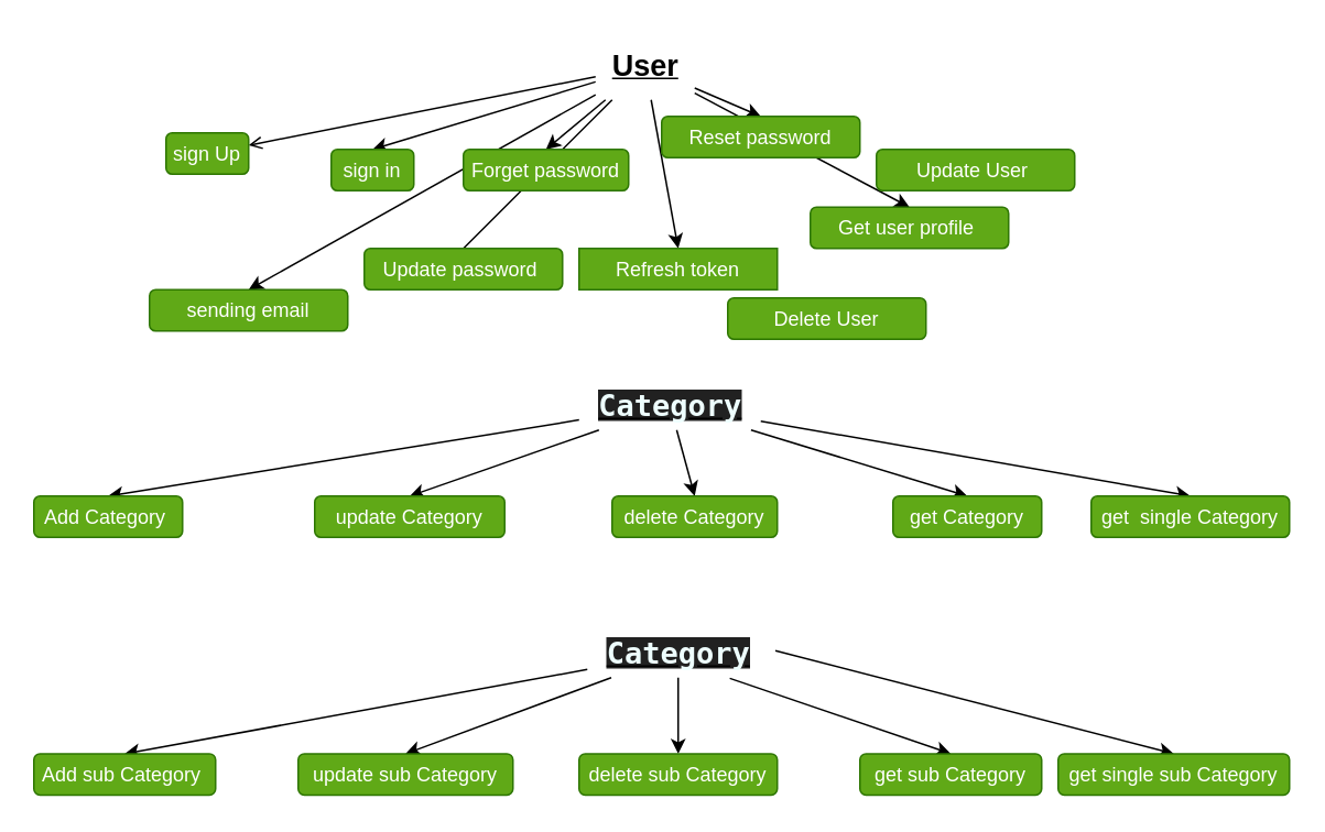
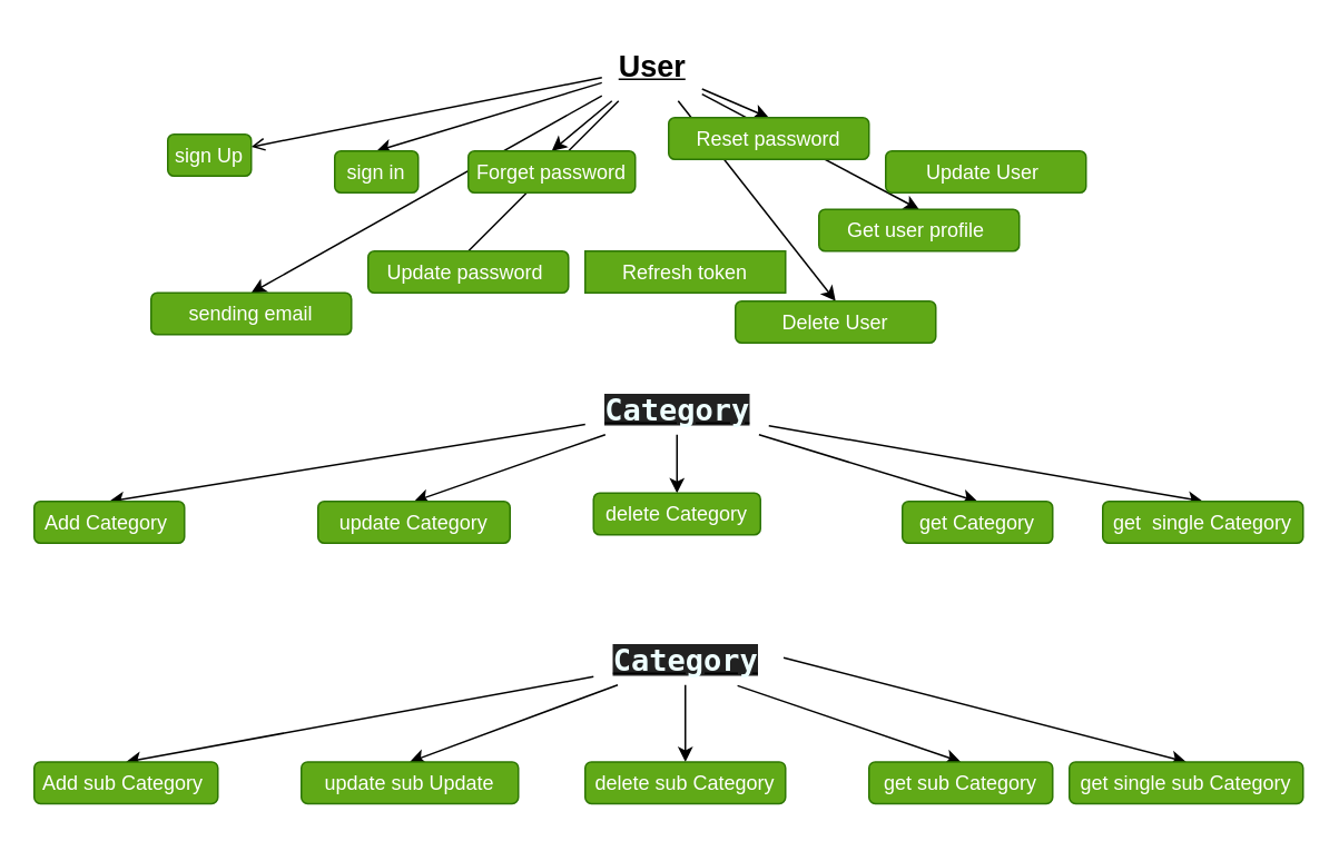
  <mxCell id="0" />
  <mxCell id="1" parent="0" />
  <mxCell id="2" value="" style="edgeStyle=none;html=1;endArrow=open;" parent="1" source="11" target="12" edge="1"><mxGeometry relative="1" as="geometry" /></mxCell>
  <mxCell id="3" style="edgeStyle=none;html=1;entryX=0.5;entryY=0;entryDx=0;entryDy=0;" parent="1" source="11" target="13" edge="1"><mxGeometry relative="1" as="geometry" /></mxCell>
  <mxCell id="4" style="edgeStyle=none;html=1;entryX=0.5;entryY=0;entryDx=0;entryDy=0;" parent="1" source="11" target="14" edge="1"><mxGeometry relative="1" as="geometry" /></mxCell>
  <mxCell id="5" style="edgeStyle=none;html=1;entryX=0.5;entryY=0;entryDx=0;entryDy=0;" parent="1" source="11" target="15" edge="1"><mxGeometry relative="1" as="geometry" /></mxCell>
  <mxCell id="6" style="edgeStyle=none;html=1;entryX=0.417;entryY=0.4;entryDx=0;entryDy=0;entryPerimeter=0;" parent="1" source="11" target="18" edge="1"><mxGeometry relative="1" as="geometry" /></mxCell>
- <mxCell id="7" style="edgeStyle=none;html=1;entryX=0.5;entryY=0;entryDx=0;entryDy=0;" parent="1" source="11" target="17" edge="1"><mxGeometry relative="1" as="geometry" /></mxCell>
  <mxCell id="8" style="edgeStyle=none;html=1;entryX=0.5;entryY=0;entryDx=0;entryDy=0;" parent="1" source="11" target="16" edge="1"><mxGeometry relative="1" as="geometry" /></mxCell>
+ <mxCell id="9" style="edgeStyle=none;html=1;entryX=0.5;entryY=0;entryDx=0;entryDy=0;" parent="1" source="11" target="19" edge="1"><mxGeometry relative="1" as="geometry" /></mxCell>
  <mxCell id="10" style="edgeStyle=none;html=1;entryX=0.5;entryY=0;entryDx=0;entryDy=0;" parent="1" source="11" target="21" edge="1"><mxGeometry relative="1" as="geometry" /></mxCell>
  <mxCell id="11" value="&lt;b&gt;&lt;u&gt;&lt;font style=&quot;font-size: 18px;&quot;&gt;User&lt;/font&gt;&lt;/u&gt;&lt;/b&gt;" style="text;html=1;align=center;verticalAlign=middle;resizable=0;points=[];autosize=1;strokeColor=none;fillColor=none;" parent="1" vertex="1"><mxGeometry x="360" y="20" width="60" height="40" as="geometry" /></mxCell>
  <mxCell id="12" value="sign Up" style="rounded=1;whiteSpace=wrap;html=1;fillColor=#60a917;fontColor=#ffffff;strokeColor=#2D7600;" parent="1" vertex="1"><mxGeometry x="100" y="80" width="50" height="25" as="geometry" /></mxCell>
  <mxCell id="13" value="sign in" style="rounded=1;whiteSpace=wrap;html=1;fillColor=#60a917;fontColor=#ffffff;strokeColor=#2D7600;" parent="1" vertex="1"><mxGeometry x="200" y="90" width="50" height="25" as="geometry" /></mxCell>
  <mxCell id="14" value="Forget password" style="rounded=1;whiteSpace=wrap;html=1;fillColor=#60a917;fontColor=#ffffff;strokeColor=#2D7600;" parent="1" vertex="1"><mxGeometry x="280" y="90" width="100" height="25" as="geometry" /></mxCell>
  <mxCell id="15" value="Reset password" style="rounded=1;whiteSpace=wrap;html=1;fillColor=#60a917;fontColor=#ffffff;strokeColor=#2D7600;" parent="1" vertex="1"><mxGeometry x="400" y="70" width="120" height="25" as="geometry" /></mxCell>
  <mxCell id="16" value="Get user profile&amp;nbsp;" style="rounded=1;whiteSpace=wrap;html=1;fillColor=#60a917;fontColor=#ffffff;strokeColor=#2D7600;" parent="1" vertex="1"><mxGeometry x="490" y="125" width="120" height="25" as="geometry" /></mxCell>
  <mxCell id="17" value="Refresh token" style="whiteSpace=wrap;html=1;fillColor=#60a917;fontColor=#ffffff;strokeColor=#2D7600;rounded=0;" parent="1" vertex="1"><mxGeometry x="350" y="150" width="120" height="25" as="geometry" /></mxCell>
  <mxCell id="18" value="Update password&amp;nbsp;" style="rounded=1;whiteSpace=wrap;html=1;fillColor=#60a917;fontColor=#ffffff;strokeColor=#2D7600;" parent="1" vertex="1"><mxGeometry x="220" y="150" width="120" height="25" as="geometry" /></mxCell>
  <mxCell id="19" value="Delete User" style="rounded=1;whiteSpace=wrap;html=1;fillColor=#60a917;fontColor=#ffffff;strokeColor=#2D7600;" parent="1" vertex="1"><mxGeometry x="440" y="180" width="120" height="25" as="geometry" /></mxCell>
  <mxCell id="20" value="Update User&amp;nbsp;" style="rounded=1;whiteSpace=wrap;html=1;fillColor=#60a917;fontColor=#ffffff;strokeColor=#2D7600;" parent="1" vertex="1"><mxGeometry x="530" y="90" width="120" height="25" as="geometry" /></mxCell>
  <mxCell id="21" value="sending email" style="rounded=1;whiteSpace=wrap;html=1;fillColor=#60a917;fontColor=#ffffff;strokeColor=#2D7600;" parent="1" vertex="1"><mxGeometry x="90" y="175" width="120" height="25" as="geometry" /></mxCell>
  <mxCell id="22" style="edgeStyle=none;html=1;entryX=0.5;entryY=0;entryDx=0;entryDy=0;fontSize=18;" parent="1" source="27" target="28" edge="1"><mxGeometry relative="1" as="geometry" /></mxCell>
  <mxCell id="23" style="edgeStyle=none;html=1;entryX=0.5;entryY=0;entryDx=0;entryDy=0;fontSize=18;" parent="1" source="27" target="31" edge="1"><mxGeometry relative="1" as="geometry" /></mxCell>
  <mxCell id="24" style="edgeStyle=none;html=1;entryX=0.5;entryY=0;entryDx=0;entryDy=0;fontSize=18;" parent="1" source="27" target="30" edge="1"><mxGeometry relative="1" as="geometry" /></mxCell>
  <mxCell id="25" style="edgeStyle=none;html=1;entryX=0.5;entryY=0;entryDx=0;entryDy=0;fontSize=18;" parent="1" source="27" target="29" edge="1"><mxGeometry relative="1" as="geometry" /></mxCell>
  <mxCell id="26" style="edgeStyle=none;html=1;entryX=0.5;entryY=0;entryDx=0;entryDy=0;" edge="1" parent="1" source="27" target="32"><mxGeometry relative="1" as="geometry" /></mxCell>
  <mxCell id="27" value="&lt;div style=&quot;color: rgb(238, 255, 255); background-color: rgb(33, 33, 33); font-family: &amp;quot;Droid Sans Mono&amp;quot;, &amp;quot;monospace&amp;quot;, monospace; font-size: 18px; line-height: 19px;&quot;&gt;Category&lt;/div&gt;" style="text;html=1;align=center;verticalAlign=middle;resizable=0;points=[];autosize=1;strokeColor=none;fillColor=none;fontStyle=5;fontSize=18;" parent="1" vertex="1"><mxGeometry x="350" y="230" width="110" height="30" as="geometry" /></mxCell>
  <mxCell id="28" value="Add Category&amp;nbsp;&lt;span style=&quot;color: rgba(0, 0, 0, 0); font-family: monospace; font-size: 0px; text-align: start;&quot;&gt;%3CmxGraphModel%3E%3Croot%3E%3CmxCell%20id%3D%220%22%2F%3E%3CmxCell%20id%3D%221%22%20parent%3D%220%22%2F%3E%3CmxCell%20id%3D%222%22%20value%3D%22sign%20Up%22%20style%3D%22rounded%3D1%3BwhiteSpace%3Dwrap%3Bhtml%3D1%3BfillColor%3D%2360a917%3BfontColor%3D%23ffffff%3BstrokeColor%3D%232D7600%3B%22%20vertex%3D%221%22%20parent%3D%221%22%3E%3CmxGeometry%20x%3D%22180%22%20y%3D%22310%22%20width%3D%2250%22%20height%3D%2225%22%20as%3D%22geometry%22%2F%3E%3C%2FmxCell%3E%3C%2Froot%3E%3C%2FmxGraphModel%3E&lt;/span&gt;" style="rounded=1;whiteSpace=wrap;html=1;fillColor=#60a917;fontColor=#ffffff;strokeColor=#2D7600;" parent="1" vertex="1"><mxGeometry x="20" y="300" width="90" height="25" as="geometry" /></mxCell>
  <mxCell id="29" value="get Category" style="rounded=1;whiteSpace=wrap;html=1;fillColor=#60a917;fontColor=#ffffff;strokeColor=#2D7600;" parent="1" vertex="1"><mxGeometry x="540" y="300" width="90" height="25" as="geometry" /></mxCell>
- <mxCell id="30" value="delete Category" style="rounded=1;whiteSpace=wrap;html=1;fillColor=#60a917;fontColor=#ffffff;strokeColor=#2D7600;" parent="1" vertex="1"><mxGeometry x="370" y="300" width="100" height="25" as="geometry" /></mxCell>
+ <mxCell id="30" value="delete Category" style="rounded=1;whiteSpace=wrap;html=1;fillColor=#60a917;fontColor=#ffffff;strokeColor=#2D7600;" parent="1" vertex="1"><mxGeometry x="355" y="295" width="100" height="25" as="geometry" /></mxCell>
  <mxCell id="31" value="update Category" style="rounded=1;whiteSpace=wrap;html=1;fillColor=#60a917;fontColor=#ffffff;strokeColor=#2D7600;" parent="1" vertex="1"><mxGeometry x="190" y="300" width="115" height="25" as="geometry" /></mxCell>
  <mxCell id="32" value="get&amp;nbsp; single Category" style="rounded=1;whiteSpace=wrap;html=1;fillColor=#60a917;fontColor=#ffffff;strokeColor=#2D7600;" vertex="1" parent="1"><mxGeometry x="660" y="300" width="120" height="25" as="geometry" /></mxCell>
  <mxCell id="33" style="edgeStyle=none;html=1;entryX=0.5;entryY=0;entryDx=0;entryDy=0;fontSize=18;" edge="1" parent="1" target="38" source="43"><mxGeometry relative="1" as="geometry"><mxPoint x="350" y="409.997" as="sourcePoint" /></mxGeometry></mxCell>
  <mxCell id="34" style="edgeStyle=none;html=1;entryX=0.5;entryY=0;entryDx=0;entryDy=0;fontSize=18;" edge="1" parent="1" target="41" source="43"><mxGeometry relative="1" as="geometry"><mxPoint x="362" y="416" as="sourcePoint" /></mxGeometry></mxCell>
  <mxCell id="35" style="edgeStyle=none;html=1;entryX=0.5;entryY=0;entryDx=0;entryDy=0;fontSize=18;" edge="1" parent="1" target="40" source="43"><mxGeometry relative="1" as="geometry"><mxPoint x="409.091" y="416.1" as="sourcePoint" /></mxGeometry></mxCell>
  <mxCell id="36" style="edgeStyle=none;html=1;entryX=0.5;entryY=0;entryDx=0;entryDy=0;fontSize=18;exitX=0.784;exitY=1.014;exitDx=0;exitDy=0;exitPerimeter=0;" edge="1" parent="1" target="39" source="43"><mxGeometry relative="1" as="geometry"><mxPoint x="454.091" y="416.1" as="sourcePoint" /></mxGeometry></mxCell>
  <mxCell id="37" style="edgeStyle=none;html=1;entryX=0.5;entryY=0;entryDx=0;entryDy=0;exitX=1.035;exitY=0.454;exitDx=0;exitDy=0;exitPerimeter=0;" edge="1" parent="1" target="42" source="43"><mxGeometry relative="1" as="geometry"><mxPoint x="460" y="410.703" as="sourcePoint" /></mxGeometry></mxCell>
  <mxCell id="38" value="Add sub Category&amp;nbsp;&lt;span style=&quot;color: rgba(0, 0, 0, 0); font-family: monospace; font-size: 0px; text-align: start;&quot;&gt;%3CmxGraphModel%3E%3Croot%3E%3CmxCell%20id%3D%220%22%2F%3E%3CmxCell%20id%3D%221%22%20parent%3D%220%22%2F%3E%3CmxCell%20id%3D%222%22%20value%3D%22sign%20Up%22%20style%3D%22rounded%3D1%3BwhiteSpace%3Dwrap%3Bhtml%3D1%3BfillColor%3D%2360a917%3BfontColor%3D%23ffffff%3BstrokeColor%3D%232D7600%3B%22%20vertex%3D%221%22%20parent%3D%221%22%3E%3CmxGeometry%20x%3D%22180%22%20y%3D%22310%22%20width%3D%2250%22%20height%3D%2225%22%20as%3D%22geometry%22%2F%3E%3C%2FmxCell%3E%3C%2Froot%3E%3C%2FmxGraphModel%3E&lt;/span&gt;" style="rounded=1;whiteSpace=wrap;html=1;fillColor=#60a917;fontColor=#ffffff;strokeColor=#2D7600;" vertex="1" parent="1"><mxGeometry x="20" y="456.1" width="110" height="25" as="geometry" /></mxCell>
  <mxCell id="39" value="get sub&amp;nbsp;Category" style="rounded=1;whiteSpace=wrap;html=1;fillColor=#60a917;fontColor=#ffffff;strokeColor=#2D7600;" vertex="1" parent="1"><mxGeometry x="520" y="456.1" width="110" height="25" as="geometry" /></mxCell>
  <mxCell id="40" value="delete sub&amp;nbsp;Category" style="rounded=1;whiteSpace=wrap;html=1;fillColor=#60a917;fontColor=#ffffff;strokeColor=#2D7600;" vertex="1" parent="1"><mxGeometry x="350" y="456.1" width="120" height="25" as="geometry" /></mxCell>
- <mxCell id="41" value="update sub Category" style="rounded=1;whiteSpace=wrap;html=1;fillColor=#60a917;fontColor=#ffffff;strokeColor=#2D7600;" vertex="1" parent="1"><mxGeometry x="180" y="456.1" width="130" height="25" as="geometry" /></mxCell>
+ <mxCell id="41" value="update sub Update" style="rounded=1;whiteSpace=wrap;html=1;fillColor=#60a917;fontColor=#ffffff;strokeColor=#2D7600;" vertex="1" parent="1"><mxGeometry x="180" y="456.1" width="130" height="25" as="geometry" /></mxCell>
  <mxCell id="42" value="get single sub Category" style="rounded=1;whiteSpace=wrap;html=1;fillColor=#60a917;fontColor=#ffffff;strokeColor=#2D7600;" vertex="1" parent="1"><mxGeometry x="640" y="456.1" width="140" height="25" as="geometry" /></mxCell>
  <mxCell id="43" value="&lt;div style=&quot;color: rgb(238, 255, 255); background-color: rgb(33, 33, 33); font-family: &amp;quot;Droid Sans Mono&amp;quot;, &amp;quot;monospace&amp;quot;, monospace; font-size: 18px; line-height: 19px;&quot;&gt;Category&lt;/div&gt;" style="text;html=1;align=center;verticalAlign=middle;resizable=0;points=[];autosize=1;strokeColor=none;fillColor=none;fontStyle=5;fontSize=18;" vertex="1" parent="1"><mxGeometry x="355" y="380" width="110" height="30" as="geometry" /></mxCell>
